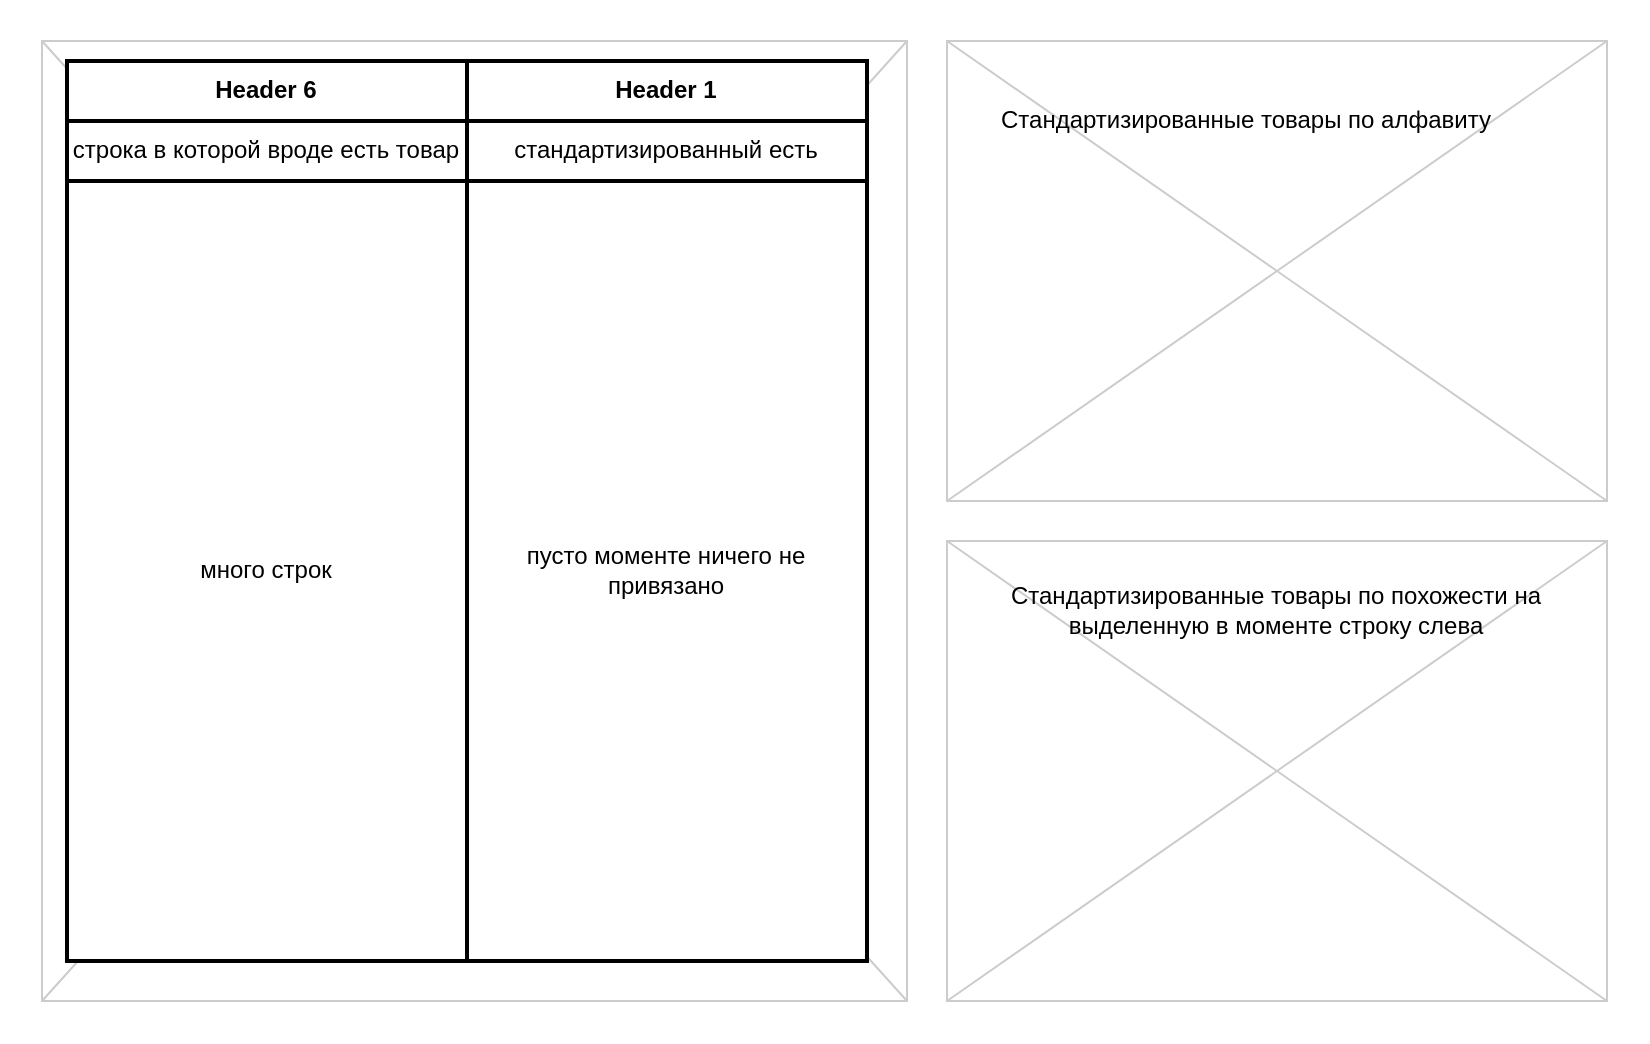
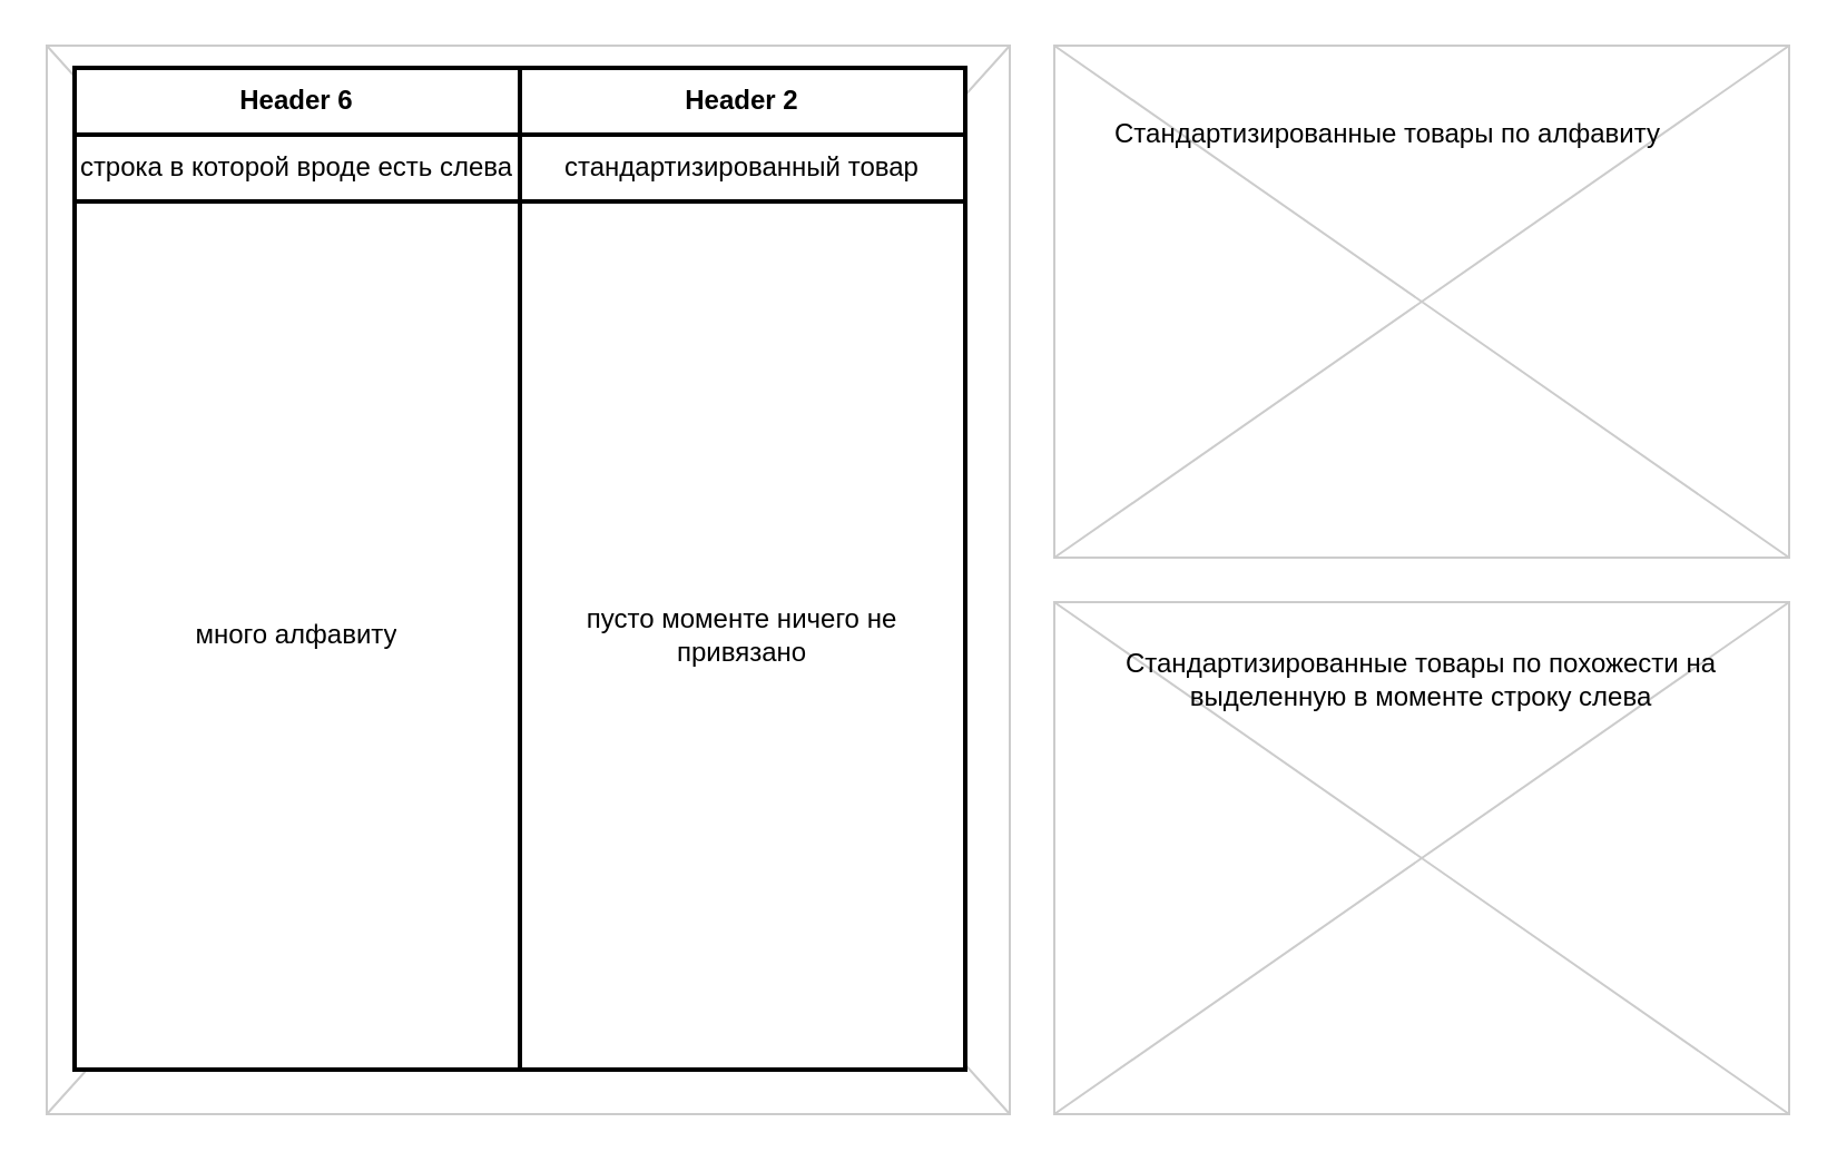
  <mxCell id="0" />
  <mxCell id="1" parent="0" />
  <mxCell id="2" value="" style="verticalLabelPosition=bottom;verticalAlign=top;strokeWidth=1;shape=mxgraph.mockup.graphics.iconGrid;strokeColor=#CCCCCC;gridSize=1,1;" parent="1" vertex="1"><mxGeometry x="473" y="20" width="330" height="230" as="geometry" /></mxCell>
  <mxCell id="3" value="" style="verticalLabelPosition=bottom;verticalAlign=top;strokeWidth=1;shape=mxgraph.mockup.graphics.iconGrid;strokeColor=#CCCCCC;gridSize=1,1;" parent="1" vertex="1"><mxGeometry x="20.5" y="20" width="432.5" height="480" as="geometry" /></mxCell>
  <mxCell id="4" value="" style="verticalLabelPosition=bottom;verticalAlign=top;strokeWidth=1;shape=mxgraph.mockup.graphics.iconGrid;strokeColor=#CCCCCC;gridSize=1,1;" parent="1" vertex="1"><mxGeometry x="473" y="270" width="330" height="230" as="geometry" /></mxCell>
  <mxCell id="5" value="" style="shape=table;html=1;whiteSpace=wrap;startSize=0;container=1;collapsible=0;childLayout=tableLayout;strokeWidth=2;" vertex="1" parent="1"><mxGeometry x="33" y="30" width="400" height="450" as="geometry" /></mxCell>
  <mxCell id="6" value="" style="shape=tableRow;horizontal=0;startSize=0;swimlaneHead=0;swimlaneBody=0;top=0;left=0;bottom=0;right=0;collapsible=0;dropTarget=0;fillColor=none;points=[[0,0.5],[1,0.5]];portConstraint=eastwest;" vertex="1" parent="5"><mxGeometry width="400" height="30" as="geometry" /></mxCell>
  <mxCell id="7" value="Header 6" style="shape=partialRectangle;html=1;whiteSpace=wrap;connectable=0;fillColor=none;top=0;left=0;bottom=0;right=0;overflow=hidden;fontStyle=1" vertex="1" parent="6"><mxGeometry width="200" height="30" as="geometry"><mxRectangle width="200" height="30" as="alternateBounds" /></mxGeometry></mxCell>
- <mxCell id="8" value="Header 1" style="shape=partialRectangle;html=1;whiteSpace=wrap;connectable=0;fillColor=none;top=0;left=0;bottom=0;right=0;overflow=hidden;fontStyle=1" vertex="1" parent="6"><mxGeometry x="200" width="200" height="30" as="geometry"><mxRectangle width="200" height="30" as="alternateBounds" /></mxGeometry></mxCell>
+ <mxCell id="8" value="Header 2" style="shape=partialRectangle;html=1;whiteSpace=wrap;connectable=0;fillColor=none;top=0;left=0;bottom=0;right=0;overflow=hidden;fontStyle=1" vertex="1" parent="6"><mxGeometry x="200" width="200" height="30" as="geometry"><mxRectangle width="200" height="30" as="alternateBounds" /></mxGeometry></mxCell>
  <mxCell id="9" value="" style="shape=tableRow;horizontal=0;startSize=0;swimlaneHead=0;swimlaneBody=0;top=0;left=0;bottom=0;right=0;collapsible=0;dropTarget=0;fillColor=none;points=[[0,0.5],[1,0.5]];portConstraint=eastwest;" vertex="1" parent="5"><mxGeometry y="30" width="400" height="30" as="geometry" /></mxCell>
- <mxCell id="10" value="строка в которой вроде есть товар" style="shape=partialRectangle;html=1;whiteSpace=wrap;connectable=0;fillColor=none;top=0;left=0;bottom=0;right=0;overflow=hidden;" vertex="1" parent="9"><mxGeometry width="200" height="30" as="geometry"><mxRectangle width="200" height="30" as="alternateBounds" /></mxGeometry></mxCell>
- <mxCell id="11" value="стандартизированный есть" style="shape=partialRectangle;html=1;whiteSpace=wrap;connectable=0;fillColor=none;top=0;left=0;bottom=0;right=0;overflow=hidden;" vertex="1" parent="9"><mxGeometry x="200" width="200" height="30" as="geometry"><mxRectangle width="200" height="30" as="alternateBounds" /></mxGeometry></mxCell>
+ <mxCell id="10" value="строка в которой вроде есть слева" style="shape=partialRectangle;html=1;whiteSpace=wrap;connectable=0;fillColor=none;top=0;left=0;bottom=0;right=0;overflow=hidden;" vertex="1" parent="9"><mxGeometry width="200" height="30" as="geometry"><mxRectangle width="200" height="30" as="alternateBounds" /></mxGeometry></mxCell>
+ <mxCell id="11" value="стандартизированный товар" style="shape=partialRectangle;html=1;whiteSpace=wrap;connectable=0;fillColor=none;top=0;left=0;bottom=0;right=0;overflow=hidden;" vertex="1" parent="9"><mxGeometry x="200" width="200" height="30" as="geometry"><mxRectangle width="200" height="30" as="alternateBounds" /></mxGeometry></mxCell>
  <mxCell id="12" value="" style="shape=tableRow;horizontal=0;startSize=0;swimlaneHead=0;swimlaneBody=0;top=0;left=0;bottom=0;right=0;collapsible=0;dropTarget=0;fillColor=none;points=[[0,0.5],[1,0.5]];portConstraint=eastwest;" vertex="1" parent="5"><mxGeometry y="60" width="400" height="390" as="geometry" /></mxCell>
- <mxCell id="13" value="много строк" style="shape=partialRectangle;html=1;whiteSpace=wrap;connectable=0;fillColor=none;top=0;left=0;bottom=0;right=0;overflow=hidden;" vertex="1" parent="12"><mxGeometry width="200" height="390" as="geometry"><mxRectangle width="200" height="390" as="alternateBounds" /></mxGeometry></mxCell>
+ <mxCell id="13" value="много алфавиту" style="shape=partialRectangle;html=1;whiteSpace=wrap;connectable=0;fillColor=none;top=0;left=0;bottom=0;right=0;overflow=hidden;" vertex="1" parent="12"><mxGeometry width="200" height="390" as="geometry"><mxRectangle width="200" height="390" as="alternateBounds" /></mxGeometry></mxCell>
  <mxCell id="14" value="пусто моменте ничего не привязано" style="shape=partialRectangle;html=1;whiteSpace=wrap;connectable=0;fillColor=none;top=0;left=0;bottom=0;right=0;overflow=hidden;" vertex="1" parent="12"><mxGeometry x="200" width="200" height="390" as="geometry"><mxRectangle width="200" height="390" as="alternateBounds" /></mxGeometry></mxCell>
  <mxCell id="15" value="Стандартизированные товары по алфавиту" style="text;html=1;strokeColor=none;fillColor=none;align=center;verticalAlign=middle;whiteSpace=wrap;rounded=0;" vertex="1" parent="1"><mxGeometry x="483" y="45" width="280" height="30" as="geometry" /></mxCell>
  <mxCell id="16" value="Стандартизированные товары по похожести на выделенную в моменте строку слева" style="text;html=1;strokeColor=none;fillColor=none;align=center;verticalAlign=middle;whiteSpace=wrap;rounded=0;" vertex="1" parent="1"><mxGeometry x="498" y="290" width="280" height="30" as="geometry" /></mxCell>
